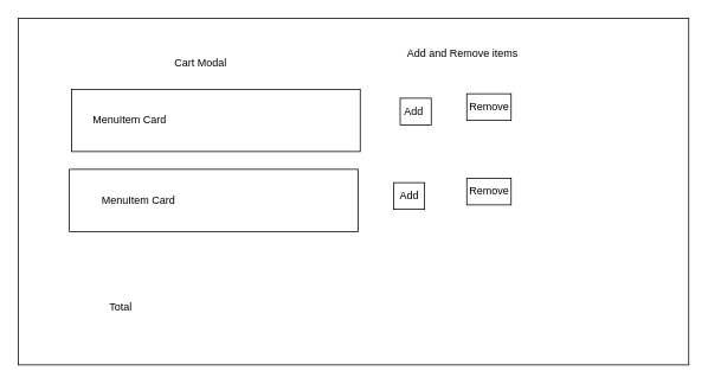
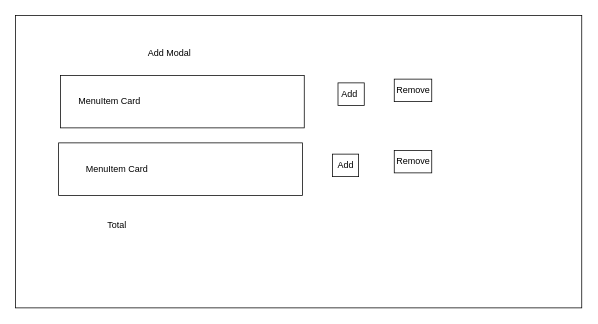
  <mxCell id="0" />
  <mxCell id="1" parent="0" />
  <mxCell id="2" value="" style="rounded=0;whiteSpace=wrap;html=1;" vertex="1" parent="1"><mxGeometry x="20" y="20" width="755" height="390" as="geometry" /></mxCell>
- <mxCell id="3" value="Cart Modal" style="text;html=1;resizable=0;autosize=1;align=center;verticalAlign=middle;points=[];fillColor=none;strokeColor=none;rounded=0;" vertex="1" parent="1"><mxGeometry x="190" y="60" width="70" height="20" as="geometry" /></mxCell>
- <mxCell id="4" value="Total" style="text;html=1;resizable=0;autosize=1;align=center;verticalAlign=middle;points=[];fillColor=none;strokeColor=none;rounded=0;" vertex="1" parent="1"><mxGeometry x="115" y="335" width="40" height="20" as="geometry" /></mxCell>
+ <mxCell id="3" value="Add Modal" style="text;html=1;resizable=0;autosize=1;align=center;verticalAlign=middle;points=[];fillColor=none;strokeColor=none;rounded=0;" vertex="1" parent="1"><mxGeometry x="190" y="60" width="70" height="20" as="geometry" /></mxCell>
+ <mxCell id="4" value="Total" style="text;html=1;resizable=0;autosize=1;align=center;verticalAlign=middle;points=[];fillColor=none;strokeColor=none;rounded=0;" vertex="1" parent="1"><mxGeometry x="135" y="290" width="40" height="20" as="geometry" /></mxCell>
  <mxCell id="5" value="" style="rounded=0;whiteSpace=wrap;html=1;" vertex="1" parent="1"><mxGeometry x="80" y="100" width="325" height="70" as="geometry" /></mxCell>
  <mxCell id="6" value="MenuItem Card" style="text;html=1;resizable=0;autosize=1;align=center;verticalAlign=middle;points=[];fillColor=none;strokeColor=none;rounded=0;" vertex="1" parent="1"><mxGeometry x="95" y="125" width="100" height="20" as="geometry" /></mxCell>
  <mxCell id="7" value="" style="rounded=0;whiteSpace=wrap;html=1;" vertex="1" parent="1"><mxGeometry x="77.5" y="190" width="325" height="70" as="geometry" /></mxCell>
  <mxCell id="8" value="MenuItem Card" style="text;html=1;resizable=0;autosize=1;align=center;verticalAlign=middle;points=[];fillColor=none;strokeColor=none;rounded=0;" vertex="1" parent="1"><mxGeometry x="105" y="215" width="100" height="20" as="geometry" /></mxCell>
  <mxCell id="9" value="" style="rounded=0;whiteSpace=wrap;html=1;" vertex="1" parent="1"><mxGeometry x="450" y="110" width="35" height="30" as="geometry" /></mxCell>
- <mxCell id="10" value="Add and Remove items" style="text;html=1;resizable=0;autosize=1;align=center;verticalAlign=middle;points=[];fillColor=none;strokeColor=none;rounded=0;" vertex="1" parent="1"><mxGeometry x="450" y="50" width="140" height="20" as="geometry" /></mxCell>
  <mxCell id="11" value="" style="rounded=0;whiteSpace=wrap;html=1;" vertex="1" parent="1"><mxGeometry x="525" y="105" width="50" height="30" as="geometry" /></mxCell>
  <mxCell id="12" value="Remove" style="text;html=1;resizable=0;autosize=1;align=center;verticalAlign=middle;points=[];fillColor=none;strokeColor=none;rounded=0;" vertex="1" parent="1"><mxGeometry x="520" y="110" width="60" height="20" as="geometry" /></mxCell>
  <mxCell id="13" value="" style="rounded=0;whiteSpace=wrap;html=1;" vertex="1" parent="1"><mxGeometry x="442.5" y="205" width="35" height="30" as="geometry" /></mxCell>
  <mxCell id="14" value="Add" style="text;html=1;resizable=0;autosize=1;align=center;verticalAlign=middle;points=[];fillColor=none;strokeColor=none;rounded=0;" vertex="1" parent="1"><mxGeometry x="440" y="210" width="40" height="20" as="geometry" /></mxCell>
  <mxCell id="15" value="" style="rounded=0;whiteSpace=wrap;html=1;" vertex="1" parent="1"><mxGeometry x="525" y="200" width="50" height="30" as="geometry" /></mxCell>
  <mxCell id="16" value="Remove" style="text;html=1;resizable=0;autosize=1;align=center;verticalAlign=middle;points=[];fillColor=none;strokeColor=none;rounded=0;" vertex="1" parent="1"><mxGeometry x="520" y="205" width="60" height="20" as="geometry" /></mxCell>
  <mxCell id="17" value="Add" style="text;html=1;resizable=0;autosize=1;align=center;verticalAlign=middle;points=[];fillColor=none;strokeColor=none;rounded=0;" vertex="1" parent="1"><mxGeometry x="445" y="115" width="40" height="20" as="geometry" /></mxCell>
